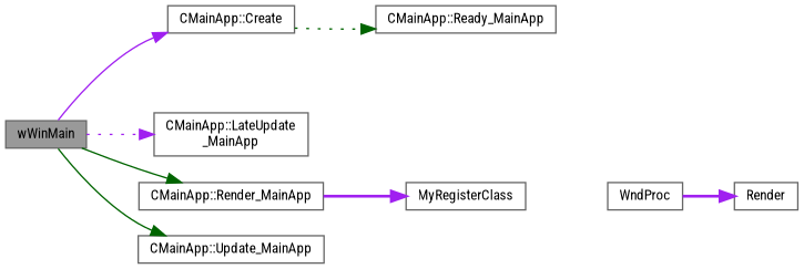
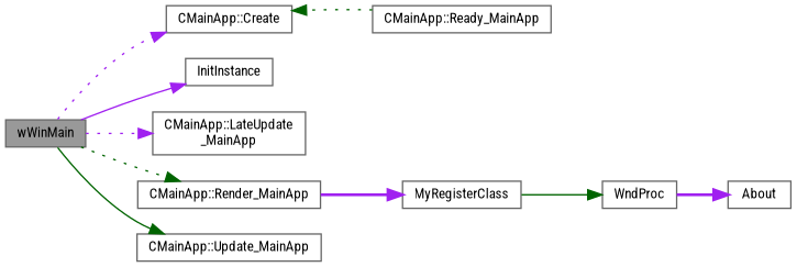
  digraph {
    fontname="Roboto Condensed"
    rankdir=LR
    node [color=grey40 fillcolor=white fontname="Roboto Condensed" fontsize=10 shape=box style=filled]
    edge [color=purple fontname="Roboto Condensed" fontsize=10 labelfontname=Helvetica labelfontsize=10 style=dotted]
    n1 [color=gray40 fillcolor=grey60 fontcolor=black height=0.2 label=wWinMain width=0.4]
    n2 [height=0.2 label="CMainApp::Create" width=0.4]
+   n3 [height=0.2 label=InitInstance width=0.4]
    n4 [height=0.2 label="CMainApp::LateUpdate\l_MainApp" width=0.4]
    n5 [height=0.2 label="CMainApp::Render_MainApp" width=0.4]
    n6 [height=0.2 label="CMainApp::Update_MainApp" width=0.4]
    n7 [height=0.2 label="CMainApp::Ready_MainApp" width=0.4]
    n8 [height=0.2 label=MyRegisterClass width=0.4]
    n9 [height=0.2 label=WndProc width=0.4]
-   n10 [height=0.2 label=Render width=0.4]
-   n1 -> n2 [style=solid]
+   n10 [height=0.2 label=About width=0.4]
+   n1 -> n2
+   n1 -> n3 [style=solid]
    n1 -> n4
-   n1 -> n5 [color=darkgreen style=solid]
+   n1 -> n5 [color=darkgreen]
    n1 -> n6 [color=darkgreen style=solid]
-   n2 -> n7 [color=darkgreen]
+   n7 -> n2 [color=darkgreen]
    n5 -> n8 [style=bold]
+   n8 -> n9 [color=darkgreen style=solid]
    n9 -> n10 [style=bold]
  }
